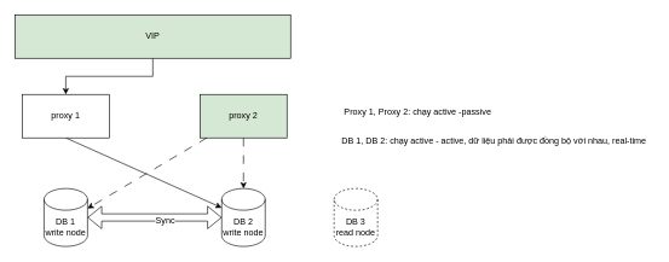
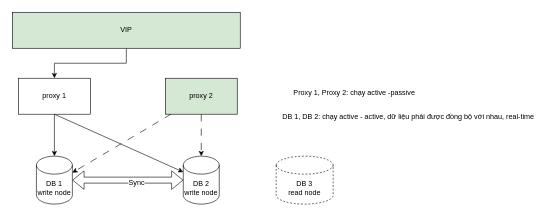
  <mxCell id="0" />
  <mxCell id="1" parent="0" />
  <mxCell id="2" value="DB 1&lt;br&gt;write node" style="shape=cylinder3;whiteSpace=wrap;html=1;boundedLbl=1;backgroundOutline=1;size=15;fontSize=12;" vertex="1" parent="1"><mxGeometry x="60" y="260" width="60" height="80" as="geometry" /></mxCell>
  <mxCell id="3" value="DB 2&lt;br&gt;write node" style="shape=cylinder3;whiteSpace=wrap;html=1;boundedLbl=1;backgroundOutline=1;size=15;fontSize=12;" vertex="1" parent="1"><mxGeometry x="305" y="260" width="60" height="80" as="geometry" /></mxCell>
+ <mxCell id="4" style="edgeStyle=orthogonalEdgeStyle;rounded=0;orthogonalLoop=1;jettySize=auto;html=1;fontSize=12;" edge="1" parent="1" source="6" target="2"><mxGeometry relative="1" as="geometry" /></mxCell>
  <mxCell id="5" style="rounded=0;orthogonalLoop=1;jettySize=auto;html=1;fontSize=12;" edge="1" parent="1" target="3"><mxGeometry relative="1" as="geometry"><mxPoint x="90" y="190" as="sourcePoint" /></mxGeometry></mxCell>
  <mxCell id="6" value="proxy 1" style="rounded=0;whiteSpace=wrap;html=1;fontSize=12;" vertex="1" parent="1"><mxGeometry x="30" y="130" width="120" height="60" as="geometry" /></mxCell>
  <mxCell id="7" value="" style="edgeStyle=orthogonalEdgeStyle;rounded=0;orthogonalLoop=1;jettySize=auto;html=1;dashed=1;dashPattern=12 12;fontSize=12;" edge="1" parent="1" source="8" target="3"><mxGeometry relative="1" as="geometry" /></mxCell>
  <mxCell id="8" value="proxy 2" style="rounded=0;whiteSpace=wrap;html=1;fontSize=12;fillColor=#d5e8d4;" vertex="1" parent="1"><mxGeometry x="275" y="130" width="120" height="60" as="geometry" /></mxCell>
  <mxCell id="9" style="rounded=0;orthogonalLoop=1;jettySize=auto;html=1;entryX=1;entryY=0;entryDx=0;entryDy=27.5;entryPerimeter=0;dashed=1;dashPattern=12 12;fontSize=12;" edge="1" parent="1" source="8" target="2"><mxGeometry relative="1" as="geometry" /></mxCell>
  <mxCell id="10" value="" style="shape=flexArrow;endArrow=classic;startArrow=classic;html=1;rounded=0;exitX=1;exitY=0.5;exitDx=0;exitDy=0;exitPerimeter=0;entryX=0;entryY=0.5;entryDx=0;entryDy=0;entryPerimeter=0;fontSize=12;" edge="1" parent="1" source="2" target="3"><mxGeometry width="100" height="100" relative="1" as="geometry"><mxPoint x="310" y="440" as="sourcePoint" /><mxPoint x="410" y="340" as="targetPoint" /></mxGeometry></mxCell>
  <mxCell id="11" value="Sync" style="edgeLabel;html=1;align=center;verticalAlign=middle;resizable=0;points=[];fontSize=12;" vertex="1" connectable="0" parent="10"><mxGeometry x="0.146" y="-3" relative="1" as="geometry"><mxPoint as="offset" /></mxGeometry></mxCell>
  <mxCell id="12" style="edgeStyle=orthogonalEdgeStyle;rounded=0;orthogonalLoop=1;jettySize=auto;html=1;" edge="1" parent="1" source="13" target="6"><mxGeometry relative="1" as="geometry" /></mxCell>
  <mxCell id="13" value="VIP" style="rounded=0;whiteSpace=wrap;html=1;fontSize=12;fillColor=#d5e8d4;" vertex="1" parent="1"><mxGeometry x="20" y="20" width="380" height="60" as="geometry" /></mxCell>
- <mxCell id="14" value="Proxy 1, Proxy 2: chạy active -passive" style="text;html=1;align=center;verticalAlign=middle;resizable=0;points=[];autosize=1;strokeColor=none;fillColor=none;fontSize=12;" vertex="1" parent="1"><mxGeometry x="460" y="140" width="230" height="30" as="geometry" /></mxCell>
+ <mxCell id="14" value="Proxy 1, Proxy 2: chạy active -passive" style="text;html=1;align=center;verticalAlign=middle;resizable=0;points=[];autosize=1;strokeColor=none;fillColor=none;fontSize=12;" vertex="1" parent="1"><mxGeometry x="475" y="140" width="230" height="30" as="geometry" /></mxCell>
  <mxCell id="15" value="DB 1, DB 2: chạy active - active, dữ liệu phải được đồng bộ với nhau, real-time" style="text;html=1;align=center;verticalAlign=middle;resizable=0;points=[];autosize=1;strokeColor=none;fillColor=none;fontSize=12;" vertex="1" parent="1"><mxGeometry x="460" y="180" width="440" height="30" as="geometry" /></mxCell>
- <mxCell id="16" value="DB 3&lt;br&gt;read node" style="shape=cylinder3;whiteSpace=wrap;html=1;boundedLbl=1;backgroundOutline=1;size=15;fontSize=12;dashed=1;" vertex="1" parent="1"><mxGeometry x="460" y="260" width="60" height="80" as="geometry" /></mxCell>
+ <mxCell id="16" value="DB 3&lt;br&gt;read node" style="shape=cylinder3;whiteSpace=wrap;html=1;boundedLbl=1;backgroundOutline=1;size=15;fontSize=12;dashed=1;" vertex="1" parent="1"><mxGeometry x="460" y="260" width="95" height="80" as="geometry" /></mxCell>
